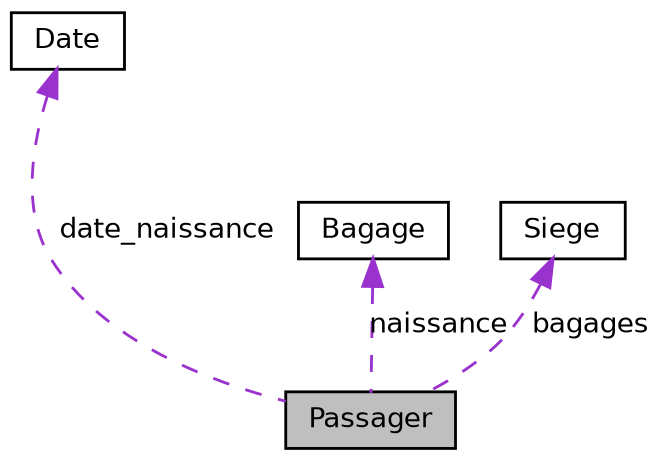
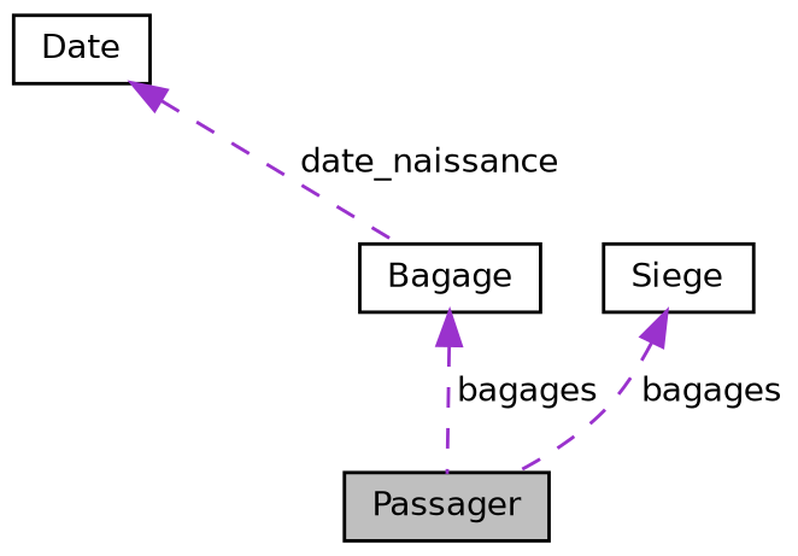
  digraph {
    node [color=black fillcolor=white fontname=Helvetica fontsize=10 shape=record style=filled]
    edge [color=darkorchid3 dir=back fontname=Helvetica fontsize=10 labelfontname=Helvetica labelfontsize=10 style=dashed]
    n1 [fillcolor=grey75 fontcolor=black height=0.2 label=Passager width=0.4]
    n2 [height=0.2 label=Bagage width=0.4]
    n3 [height=0.2 label=Siege width=0.4]
    n4 [height=0.2 label=Date width=0.4]
-   n2 -> n1 [label=" naissance"]
+   n2 -> n1 [label=" bagages"]
    n3 -> n1 [label=" bagages"]
-   n4 -> n1 [label=" date_naissance"]
+   n4 -> n2 [label=" date_naissance"]
  }
